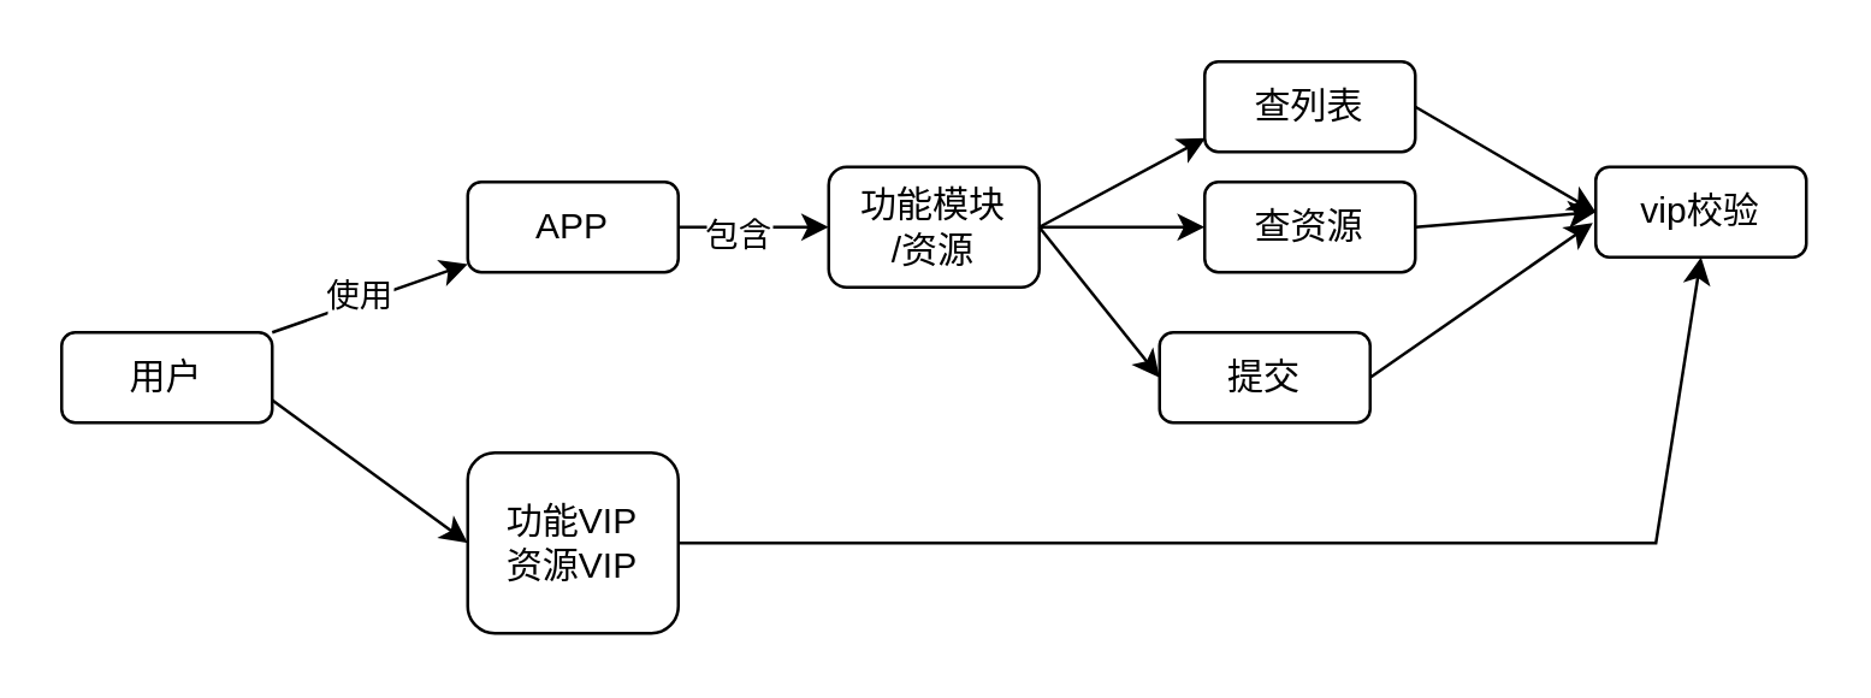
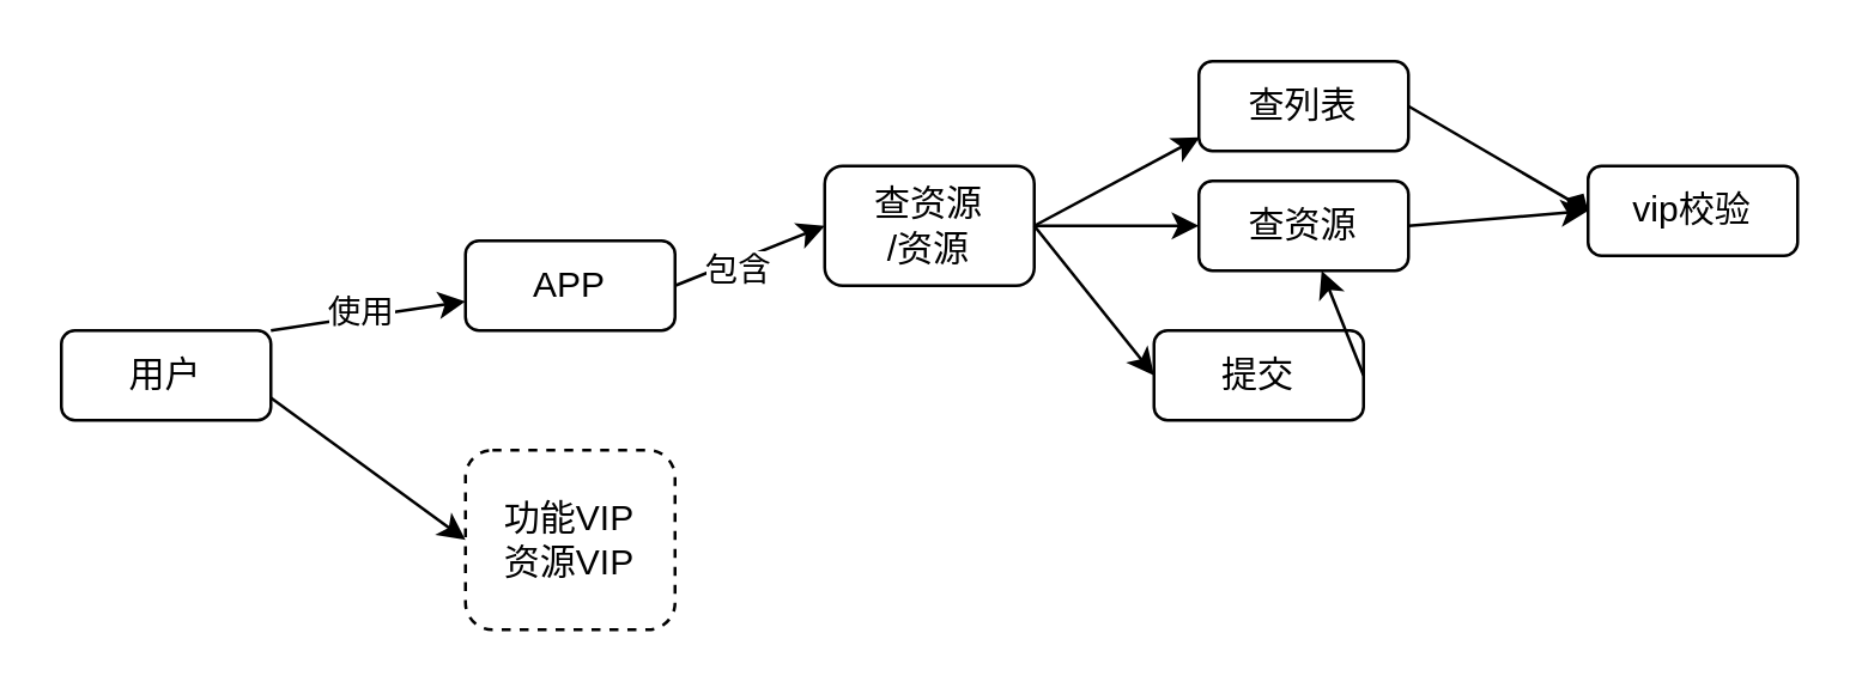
  <mxCell id="0" />
  <mxCell id="1" parent="0" />
  <mxCell id="2" value="用户" style="rounded=1;whiteSpace=wrap;html=1;" parent="1" vertex="1"><mxGeometry x="20" y="110" width="70" height="30" as="geometry" /></mxCell>
- <mxCell id="3" value="APP" style="rounded=1;whiteSpace=wrap;html=1;" vertex="1" parent="1"><mxGeometry x="155" y="60" width="70" height="30" as="geometry" /></mxCell>
+ <mxCell id="3" value="APP" style="rounded=1;whiteSpace=wrap;html=1;" vertex="1" parent="1"><mxGeometry x="155" y="80" width="70" height="30" as="geometry" /></mxCell>
  <mxCell id="4" value="" style="endArrow=classic;html=1;rounded=0;exitX=1;exitY=0;exitDx=0;exitDy=0;" edge="1" parent="1" source="2" target="3"><mxGeometry width="50" height="50" relative="1" as="geometry"><mxPoint x="225" y="210" as="sourcePoint" /><mxPoint x="275" y="160" as="targetPoint" /></mxGeometry></mxCell>
  <mxCell id="5" value="使用" style="edgeLabel;html=1;align=center;verticalAlign=middle;resizable=0;points=[];" vertex="1" connectable="0" parent="4"><mxGeometry x="-0.099" y="2" relative="1" as="geometry"><mxPoint as="offset" /></mxGeometry></mxCell>
- <mxCell id="6" value="功能模块&lt;div&gt;/资源&lt;/div&gt;" style="rounded=1;whiteSpace=wrap;html=1;" vertex="1" parent="1"><mxGeometry x="275" y="55" width="70" height="40" as="geometry" /></mxCell>
+ <mxCell id="6" value="查资源&lt;div&gt;/资源&lt;/div&gt;" style="rounded=1;whiteSpace=wrap;html=1;" vertex="1" parent="1"><mxGeometry x="275" y="55" width="70" height="40" as="geometry" /></mxCell>
  <mxCell id="7" value="" style="endArrow=classic;html=1;rounded=0;exitX=1;exitY=0.5;exitDx=0;exitDy=0;entryX=0;entryY=0.5;entryDx=0;entryDy=0;" edge="1" parent="1" source="3" target="6"><mxGeometry width="50" height="50" relative="1" as="geometry"><mxPoint x="225" y="210" as="sourcePoint" /><mxPoint x="275" y="160" as="targetPoint" /></mxGeometry></mxCell>
  <mxCell id="8" value="包含" style="edgeLabel;html=1;align=center;verticalAlign=middle;resizable=0;points=[];" vertex="1" connectable="0" parent="7"><mxGeometry x="-0.226" y="-2" relative="1" as="geometry"><mxPoint as="offset" /></mxGeometry></mxCell>
  <mxCell id="9" value="查列表" style="rounded=1;whiteSpace=wrap;html=1;" vertex="1" parent="1"><mxGeometry x="400" y="20" width="70" height="30" as="geometry" /></mxCell>
  <mxCell id="10" value="查资源" style="rounded=1;whiteSpace=wrap;html=1;" vertex="1" parent="1"><mxGeometry x="400" y="60" width="70" height="30" as="geometry" /></mxCell>
  <mxCell id="11" value="提交" style="rounded=1;whiteSpace=wrap;html=1;" vertex="1" parent="1"><mxGeometry x="385" y="110" width="70" height="30" as="geometry" /></mxCell>
  <mxCell id="12" value="" style="endArrow=classic;html=1;rounded=0;exitX=1;exitY=0.5;exitDx=0;exitDy=0;entryX=0.004;entryY=0.846;entryDx=0;entryDy=0;entryPerimeter=0;" edge="1" parent="1" source="6" target="9"><mxGeometry width="50" height="50" relative="1" as="geometry"><mxPoint x="285" y="100" as="sourcePoint" /><mxPoint x="335" y="50" as="targetPoint" /></mxGeometry></mxCell>
  <mxCell id="13" value="" style="endArrow=classic;html=1;rounded=0;exitX=1;exitY=0.5;exitDx=0;exitDy=0;entryX=0;entryY=0.5;entryDx=0;entryDy=0;" edge="1" parent="1" source="6" target="10"><mxGeometry width="50" height="50" relative="1" as="geometry"><mxPoint x="355" y="85" as="sourcePoint" /><mxPoint x="395" y="45" as="targetPoint" /></mxGeometry></mxCell>
  <mxCell id="14" value="" style="endArrow=classic;html=1;rounded=0;exitX=1;exitY=0.5;exitDx=0;exitDy=0;entryX=0;entryY=0.5;entryDx=0;entryDy=0;" edge="1" parent="1" source="6" target="11"><mxGeometry width="50" height="50" relative="1" as="geometry"><mxPoint x="355" y="85" as="sourcePoint" /><mxPoint x="395" y="85" as="targetPoint" /></mxGeometry></mxCell>
- <mxCell id="15" value="功能VIP&lt;div&gt;资源VIP&lt;/div&gt;" style="rounded=1;whiteSpace=wrap;html=1;" vertex="1" parent="1"><mxGeometry x="155" y="150" width="70" height="60" as="geometry" /></mxCell>
+ <mxCell id="15" value="功能VIP&lt;div&gt;资源VIP&lt;/div&gt;" style="rounded=1;whiteSpace=wrap;html=1;dashed=1;" vertex="1" parent="1"><mxGeometry x="155" y="150" width="70" height="60" as="geometry" /></mxCell>
  <mxCell id="16" value="" style="endArrow=classic;html=1;rounded=0;exitX=1;exitY=0.75;exitDx=0;exitDy=0;entryX=0;entryY=0.5;entryDx=0;entryDy=0;" edge="1" parent="1" source="2" target="15"><mxGeometry width="50" height="50" relative="1" as="geometry"><mxPoint x="265" y="100" as="sourcePoint" /><mxPoint x="315" y="50" as="targetPoint" /></mxGeometry></mxCell>
  <mxCell id="17" value="vip校验" style="rounded=1;whiteSpace=wrap;html=1;" vertex="1" parent="1"><mxGeometry x="530" y="55" width="70" height="30" as="geometry" /></mxCell>
- <mxCell id="18" value="" style="endArrow=classic;html=1;rounded=0;exitX=1;exitY=0.5;exitDx=0;exitDy=0;entryX=0;entryY=0.5;entryDx=0;entryDy=0;" edge="1" parent="1" source="9" target="17"><mxGeometry width="50" height="50" relative="1" as="geometry"><mxPoint x="465" y="130" as="sourcePoint" /><mxPoint x="515" y="80" as="targetPoint" /></mxGeometry></mxCell>
+ <mxCell id="18" value="" style="endArrow=diamond;html=1;rounded=0;exitX=1;exitY=0.5;exitDx=0;exitDy=0;entryX=0;entryY=0.5;entryDx=0;entryDy=0;" edge="1" parent="1" source="9" target="17"><mxGeometry width="50" height="50" relative="1" as="geometry"><mxPoint x="465" y="130" as="sourcePoint" /><mxPoint x="515" y="80" as="targetPoint" /></mxGeometry></mxCell>
  <mxCell id="19" value="" style="endArrow=classic;html=1;rounded=0;exitX=1;exitY=0.5;exitDx=0;exitDy=0;entryX=0;entryY=0.5;entryDx=0;entryDy=0;" edge="1" parent="1" source="10" target="17"><mxGeometry width="50" height="50" relative="1" as="geometry"><mxPoint x="465" y="35" as="sourcePoint" /><mxPoint x="515" y="80" as="targetPoint" /></mxGeometry></mxCell>
- <mxCell id="20" value="" style="endArrow=classic;html=1;rounded=0;exitX=1;exitY=0.5;exitDx=0;exitDy=0;entryX=-0.014;entryY=0.62;entryDx=0;entryDy=0;entryPerimeter=0;" edge="1" parent="1" source="11" target="17"><mxGeometry width="50" height="50" relative="1" as="geometry"><mxPoint x="465" y="85" as="sourcePoint" /><mxPoint x="525" y="85" as="targetPoint" /></mxGeometry></mxCell>
- <mxCell id="21" value="" style="endArrow=classic;html=1;rounded=0;exitX=1;exitY=0.5;exitDx=0;exitDy=0;entryX=0.5;entryY=1;entryDx=0;entryDy=0;" edge="1" parent="1" source="15" target="17"><mxGeometry width="50" height="50" relative="1" as="geometry"><mxPoint x="265" y="240" as="sourcePoint" /><mxPoint x="315" y="190" as="targetPoint" /><Array as="points"><mxPoint x="550" y="180" /></Array></mxGeometry></mxCell>
+ <mxCell id="20" value="" style="endArrow=classic;html=1;rounded=0;exitX=1;exitY=0.5;exitDx=0;exitDy=0;" edge="1" parent="1" source="11" target="10"><mxGeometry width="50" height="50" relative="1" as="geometry"><mxPoint x="465" y="85" as="sourcePoint" /><mxPoint x="525" y="85" as="targetPoint" /></mxGeometry></mxCell>
